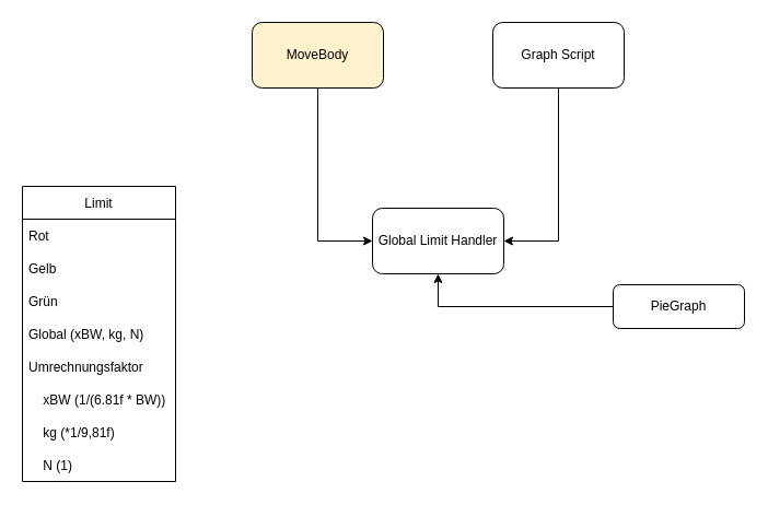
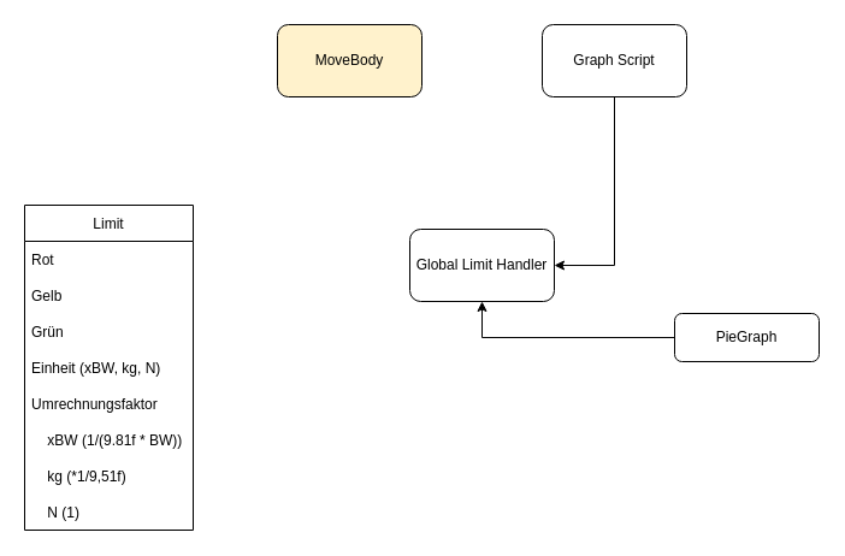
  <mxCell id="0" />
  <mxCell id="1" parent="0" />
  <mxCell id="2" value="Global Limit Handler" style="rounded=1;whiteSpace=wrap;html=1;" vertex="1" parent="1"><mxGeometry x="340" y="190" width="120" height="60" as="geometry" /></mxCell>
- <mxCell id="3" style="edgeStyle=orthogonalEdgeStyle;rounded=0;orthogonalLoop=1;jettySize=auto;html=1;entryX=0;entryY=0.5;entryDx=0;entryDy=0;" edge="1" parent="1" source="4" target="2"><mxGeometry relative="1" as="geometry" /></mxCell>
  <mxCell id="4" value="MoveBody" style="rounded=1;whiteSpace=wrap;html=1;fillColor=#fff2cc;" vertex="1" parent="1"><mxGeometry x="230" y="20" width="120" height="60" as="geometry" /></mxCell>
  <mxCell id="5" value="Limit" style="swimlane;fontStyle=0;childLayout=stackLayout;horizontal=1;startSize=30;horizontalStack=0;resizeParent=1;resizeParentMax=0;resizeLast=0;collapsible=1;marginBottom=0;strokeColor=#000000;" vertex="1" parent="1"><mxGeometry x="20" y="170" width="140" height="270" as="geometry" /></mxCell>
  <mxCell id="6" value="Rot" style="text;strokeColor=none;fillColor=none;align=left;verticalAlign=middle;spacingLeft=4;spacingRight=4;overflow=hidden;points=[[0,0.5],[1,0.5]];portConstraint=eastwest;rotatable=0;" vertex="1" parent="5"><mxGeometry y="30" width="140" height="30" as="geometry" /></mxCell>
  <mxCell id="7" value="Gelb" style="text;strokeColor=none;fillColor=none;align=left;verticalAlign=middle;spacingLeft=4;spacingRight=4;overflow=hidden;points=[[0,0.5],[1,0.5]];portConstraint=eastwest;rotatable=0;" vertex="1" parent="5"><mxGeometry y="60" width="140" height="30" as="geometry" /></mxCell>
  <mxCell id="8" value="Grün" style="text;strokeColor=none;fillColor=none;align=left;verticalAlign=middle;spacingLeft=4;spacingRight=4;overflow=hidden;points=[[0,0.5],[1,0.5]];portConstraint=eastwest;rotatable=0;" vertex="1" parent="5"><mxGeometry y="90" width="140" height="30" as="geometry" /></mxCell>
- <mxCell id="9" value="Global (xBW, kg, N)" style="text;strokeColor=none;fillColor=none;align=left;verticalAlign=middle;spacingLeft=4;spacingRight=4;overflow=hidden;points=[[0,0.5],[1,0.5]];portConstraint=eastwest;rotatable=0;" vertex="1" parent="5"><mxGeometry y="120" width="140" height="30" as="geometry" /></mxCell>
+ <mxCell id="9" value="Einheit (xBW, kg, N)" style="text;strokeColor=none;fillColor=none;align=left;verticalAlign=middle;spacingLeft=4;spacingRight=4;overflow=hidden;points=[[0,0.5],[1,0.5]];portConstraint=eastwest;rotatable=0;" vertex="1" parent="5"><mxGeometry y="120" width="140" height="30" as="geometry" /></mxCell>
  <mxCell id="10" value="Umrechnungsfaktor" style="text;strokeColor=none;fillColor=none;align=left;verticalAlign=middle;spacingLeft=4;spacingRight=4;overflow=hidden;points=[[0,0.5],[1,0.5]];portConstraint=eastwest;rotatable=0;" vertex="1" parent="5"><mxGeometry y="150" width="140" height="30" as="geometry" /></mxCell>
- <mxCell id="11" value="    xBW (1/(6.81f * BW))" style="text;strokeColor=none;fillColor=none;align=left;verticalAlign=middle;spacingLeft=4;spacingRight=4;overflow=hidden;points=[[0,0.5],[1,0.5]];portConstraint=eastwest;rotatable=0;" vertex="1" parent="5"><mxGeometry y="180" width="140" height="30" as="geometry" /></mxCell>
- <mxCell id="12" value="    kg (*1/9,81f)" style="text;strokeColor=none;fillColor=none;align=left;verticalAlign=middle;spacingLeft=4;spacingRight=4;overflow=hidden;points=[[0,0.5],[1,0.5]];portConstraint=eastwest;rotatable=0;" vertex="1" parent="5"><mxGeometry y="210" width="140" height="30" as="geometry" /></mxCell>
+ <mxCell id="11" value="    xBW (1/(9.81f * BW))" style="text;strokeColor=none;fillColor=none;align=left;verticalAlign=middle;spacingLeft=4;spacingRight=4;overflow=hidden;points=[[0,0.5],[1,0.5]];portConstraint=eastwest;rotatable=0;" vertex="1" parent="5"><mxGeometry y="180" width="140" height="30" as="geometry" /></mxCell>
+ <mxCell id="12" value="    kg (*1/9,51f)" style="text;strokeColor=none;fillColor=none;align=left;verticalAlign=middle;spacingLeft=4;spacingRight=4;overflow=hidden;points=[[0,0.5],[1,0.5]];portConstraint=eastwest;rotatable=0;" vertex="1" parent="5"><mxGeometry y="210" width="140" height="30" as="geometry" /></mxCell>
  <mxCell id="13" value="    N (1)" style="text;strokeColor=none;fillColor=none;align=left;verticalAlign=middle;spacingLeft=4;spacingRight=4;overflow=hidden;points=[[0,0.5],[1,0.5]];portConstraint=eastwest;rotatable=0;" vertex="1" parent="5"><mxGeometry y="240" width="140" height="30" as="geometry" /></mxCell>
  <mxCell id="14" style="edgeStyle=orthogonalEdgeStyle;rounded=0;orthogonalLoop=1;jettySize=auto;html=1;entryX=1;entryY=0.5;entryDx=0;entryDy=0;" edge="1" parent="1" source="15" target="2"><mxGeometry relative="1" as="geometry" /></mxCell>
  <mxCell id="15" value="Graph Script" style="rounded=1;whiteSpace=wrap;html=1;" vertex="1" parent="1"><mxGeometry x="450" y="20" width="120" height="60" as="geometry" /></mxCell>
  <mxCell id="16" style="edgeStyle=orthogonalEdgeStyle;rounded=0;orthogonalLoop=1;jettySize=auto;html=1;" edge="1" parent="1" source="17" target="2"><mxGeometry relative="1" as="geometry" /></mxCell>
  <mxCell id="17" value="PieGraph" style="rounded=1;whiteSpace=wrap;html=1;" vertex="1" parent="1"><mxGeometry x="560" y="260" width="120" height="40" as="geometry" /></mxCell>
